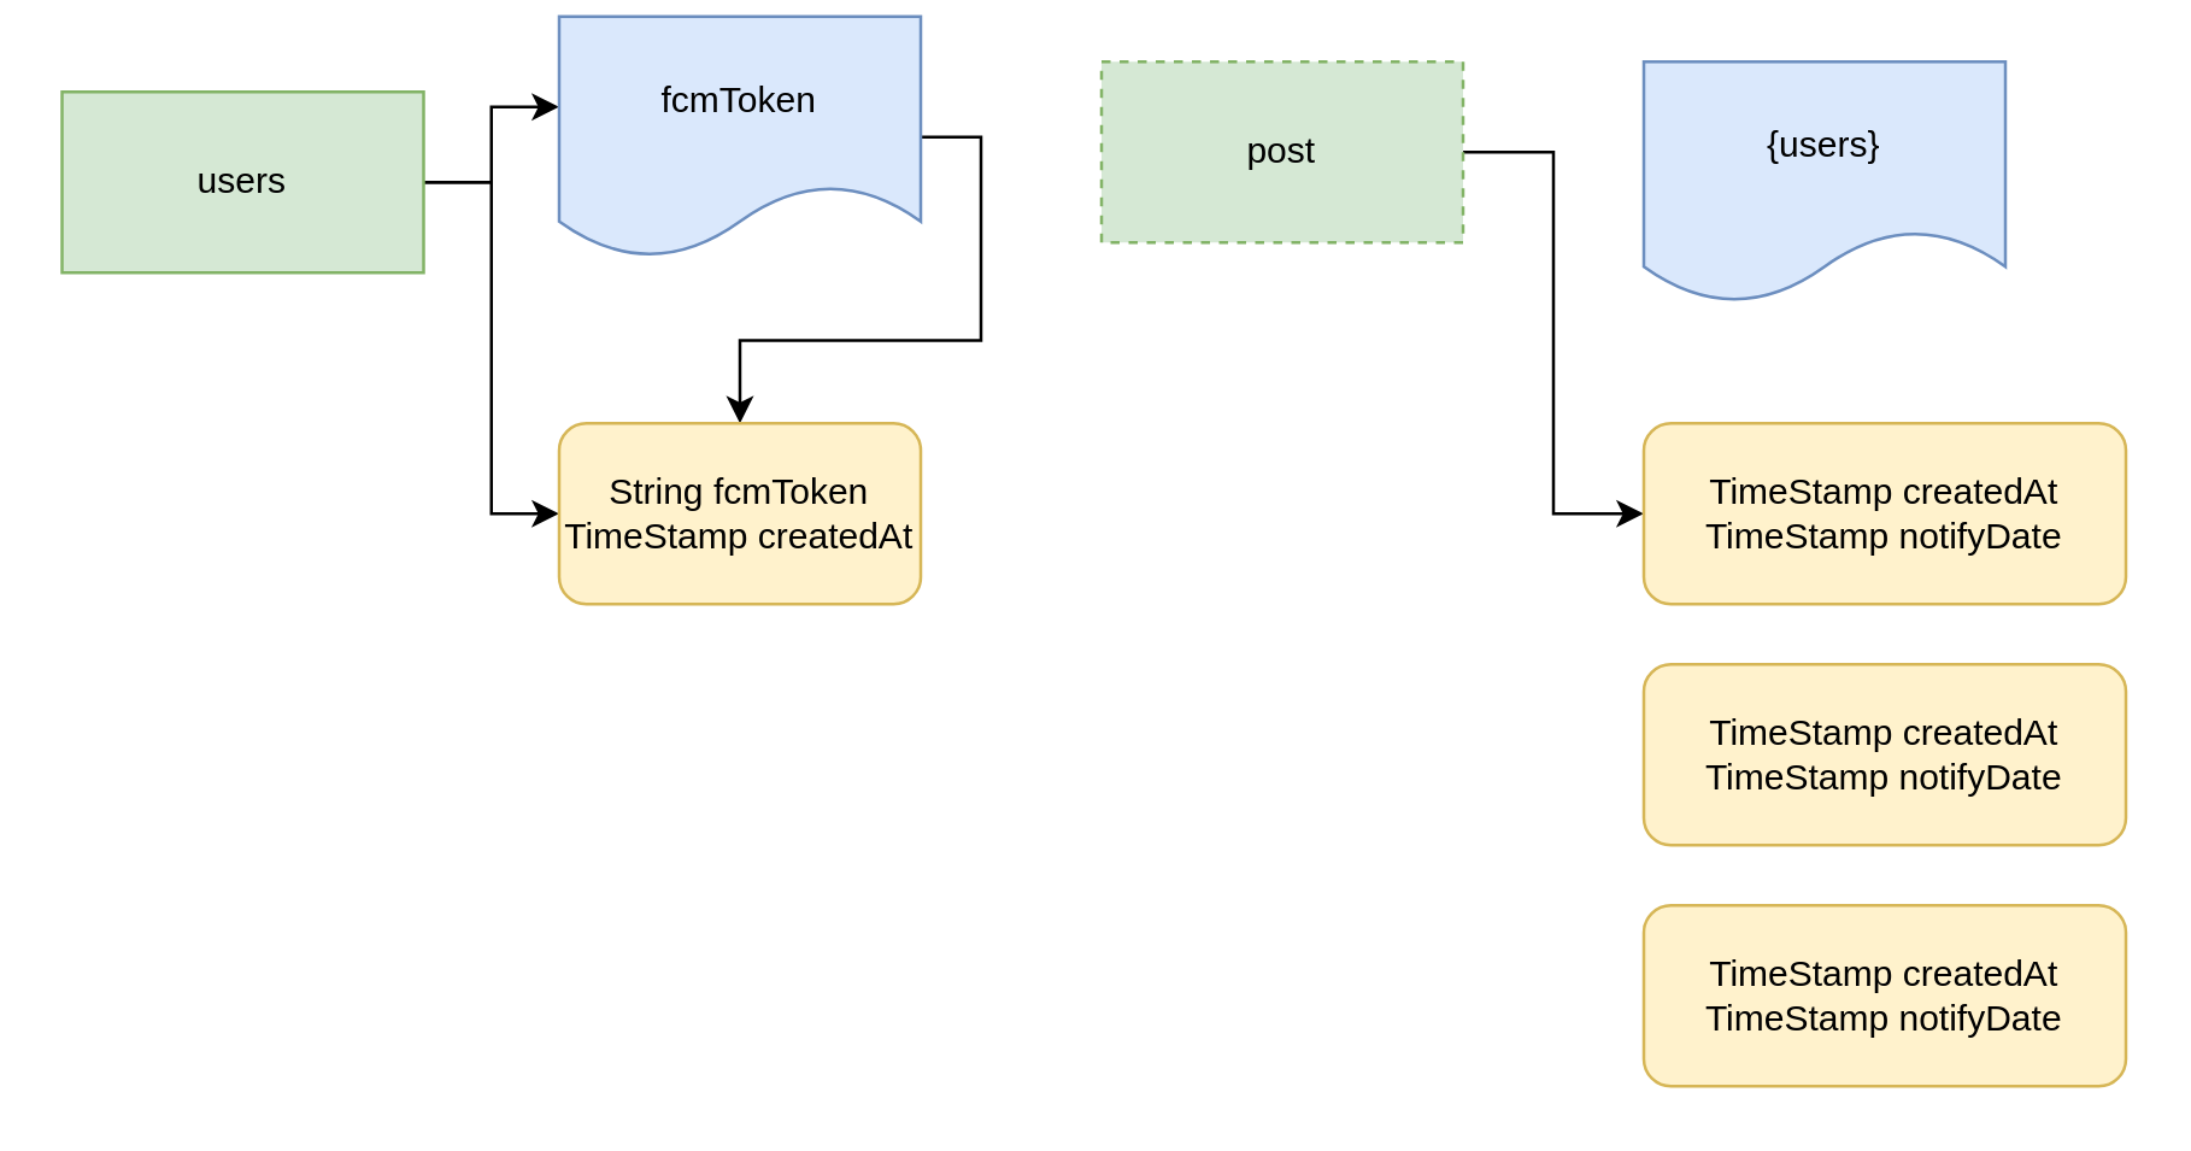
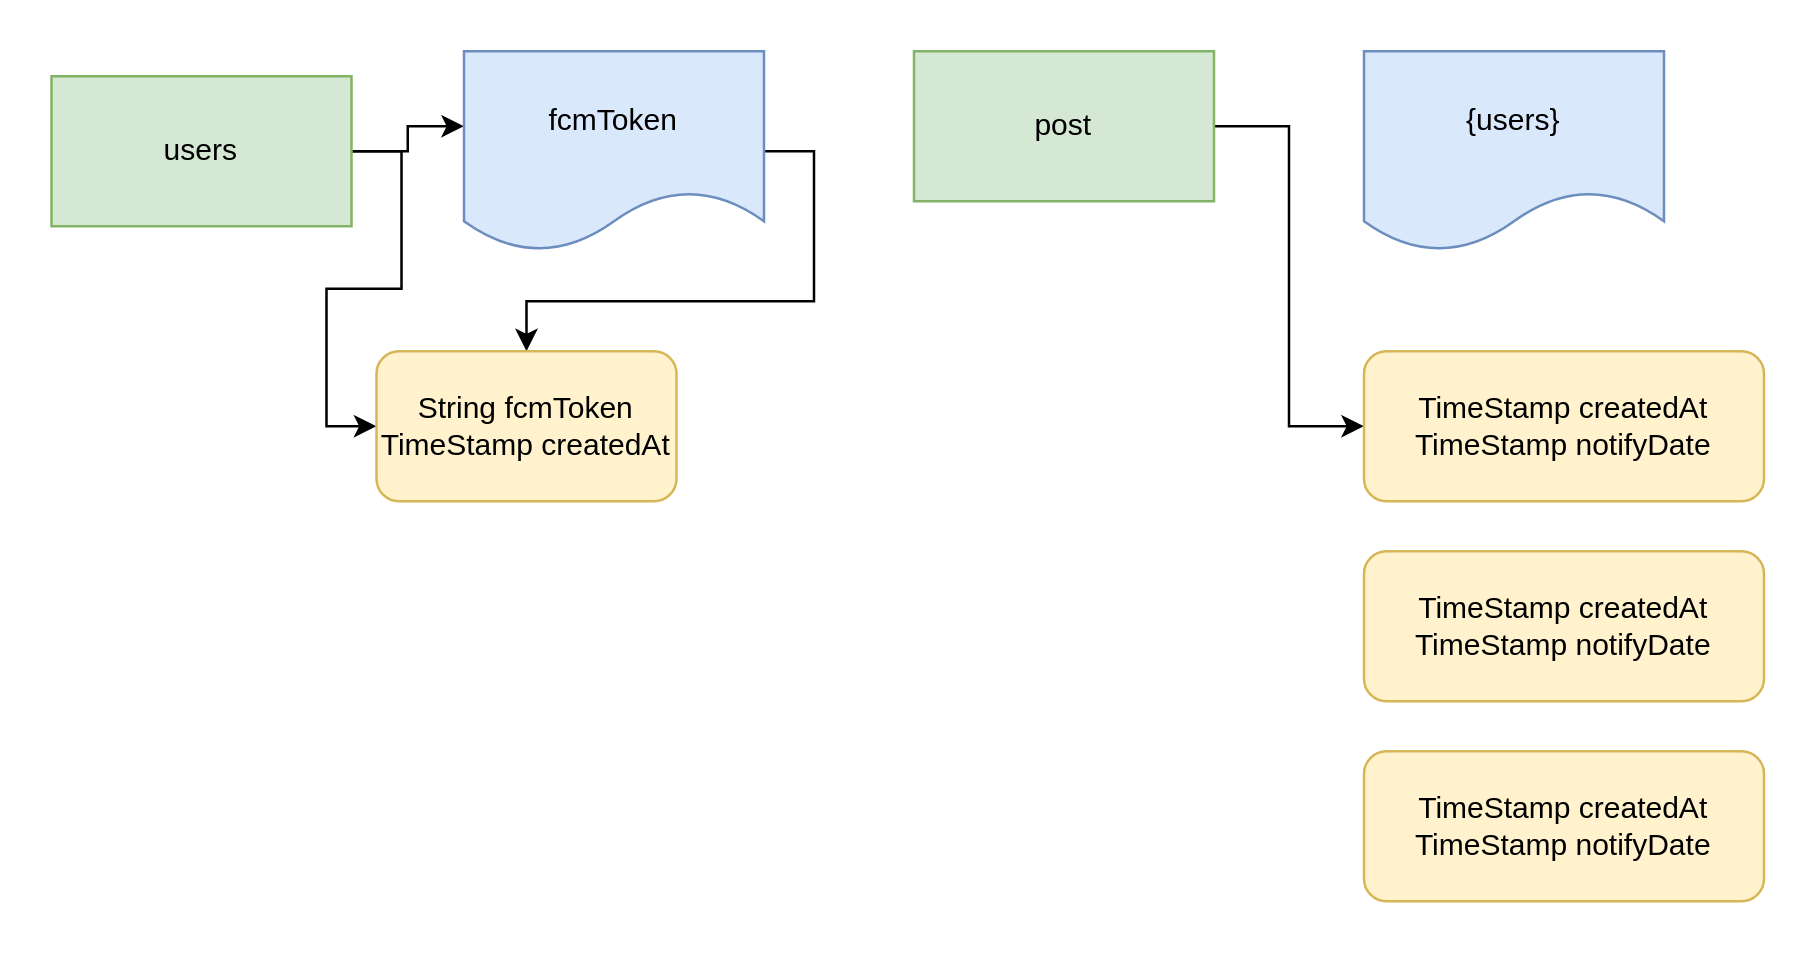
  <mxCell id="0" />
  <mxCell id="1" parent="0" />
  <mxCell id="2" style="edgeStyle=orthogonalEdgeStyle;rounded=0;orthogonalLoop=1;jettySize=auto;html=1;exitX=1;exitY=0.5;exitDx=0;exitDy=0;entryX=0;entryY=0.375;entryDx=0;entryDy=0;entryPerimeter=0;" edge="1" parent="1" source="4" target="6"><mxGeometry relative="1" as="geometry" /></mxCell>
  <mxCell id="3" style="edgeStyle=orthogonalEdgeStyle;rounded=0;orthogonalLoop=1;jettySize=auto;html=1;exitX=1;exitY=0.5;exitDx=0;exitDy=0;entryX=0;entryY=0.5;entryDx=0;entryDy=0;" edge="1" parent="1" source="4" target="9"><mxGeometry relative="1" as="geometry" /></mxCell>
  <mxCell id="4" value="users" style="rounded=0;whiteSpace=wrap;html=1;fillColor=#d5e8d4;strokeColor=#82b366;" vertex="1" parent="1"><mxGeometry x="20" y="30" width="120" height="60" as="geometry" /></mxCell>
  <mxCell id="5" style="edgeStyle=orthogonalEdgeStyle;rounded=0;orthogonalLoop=1;jettySize=auto;html=1;exitX=1;exitY=0.5;exitDx=0;exitDy=0;" edge="1" parent="1" source="6" target="9"><mxGeometry relative="1" as="geometry" /></mxCell>
- <mxCell id="6" value="fcmToken" style="shape=document;whiteSpace=wrap;html=1;boundedLbl=1;fillColor=#dae8fc;strokeColor=#6c8ebf;" vertex="1" parent="1"><mxGeometry x="185" y="5" width="120" height="80" as="geometry" /></mxCell>
+ <mxCell id="6" value="fcmToken" style="shape=document;whiteSpace=wrap;html=1;boundedLbl=1;fillColor=#dae8fc;strokeColor=#6c8ebf;" vertex="1" parent="1"><mxGeometry x="185" y="20" width="120" height="80" as="geometry" /></mxCell>
  <mxCell id="7" style="edgeStyle=orthogonalEdgeStyle;rounded=0;orthogonalLoop=1;jettySize=auto;html=1;exitX=1;exitY=0.5;exitDx=0;exitDy=0;entryX=0;entryY=0.5;entryDx=0;entryDy=0;" edge="1" parent="1" source="8" target="11"><mxGeometry relative="1" as="geometry" /></mxCell>
- <mxCell id="8" value="post" style="rounded=0;whiteSpace=wrap;html=1;fillColor=#d5e8d4;strokeColor=#82b366;dashed=1;" vertex="1" parent="1"><mxGeometry x="365" y="20" width="120" height="60" as="geometry" /></mxCell>
- <mxCell id="9" value="String fcmToken&lt;br&gt;TimeStamp createdAt" style="rounded=1;whiteSpace=wrap;html=1;fillColor=#fff2cc;strokeColor=#d6b656;" vertex="1" parent="1"><mxGeometry x="185" y="140" width="120" height="60" as="geometry" /></mxCell>
+ <mxCell id="8" value="post" style="rounded=0;whiteSpace=wrap;html=1;fillColor=#d5e8d4;strokeColor=#82b366;" vertex="1" parent="1"><mxGeometry x="365" y="20" width="120" height="60" as="geometry" /></mxCell>
+ <mxCell id="9" value="String fcmToken&lt;br&gt;TimeStamp createdAt" style="rounded=1;whiteSpace=wrap;html=1;fillColor=#fff2cc;strokeColor=#d6b656;" vertex="1" parent="1"><mxGeometry x="150" y="140" width="120" height="60" as="geometry" /></mxCell>
  <mxCell id="10" value="{users}" style="shape=document;whiteSpace=wrap;html=1;boundedLbl=1;fillColor=#dae8fc;strokeColor=#6c8ebf;" vertex="1" parent="1"><mxGeometry x="545" y="20" width="120" height="80" as="geometry" /></mxCell>
  <mxCell id="11" value="TimeStamp createdAt&lt;br&gt;TimeStamp notifyDate" style="rounded=1;whiteSpace=wrap;html=1;fillColor=#fff2cc;strokeColor=#d6b656;" vertex="1" parent="1"><mxGeometry x="545" y="140" width="160" height="60" as="geometry" /></mxCell>
  <mxCell id="12" value="TimeStamp createdAt&lt;br&gt;TimeStamp notifyDate" style="rounded=1;whiteSpace=wrap;html=1;fillColor=#fff2cc;strokeColor=#d6b656;" vertex="1" parent="1"><mxGeometry x="545" y="220" width="160" height="60" as="geometry" /></mxCell>
  <mxCell id="13" value="TimeStamp createdAt&lt;br&gt;TimeStamp notifyDate" style="rounded=1;whiteSpace=wrap;html=1;fillColor=#fff2cc;strokeColor=#d6b656;" vertex="1" parent="1"><mxGeometry x="545" y="300" width="160" height="60" as="geometry" /></mxCell>
